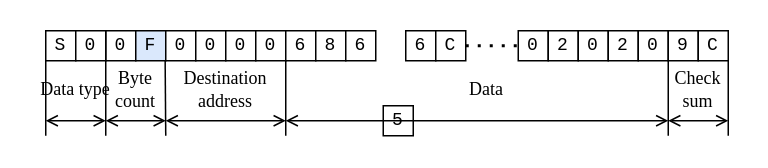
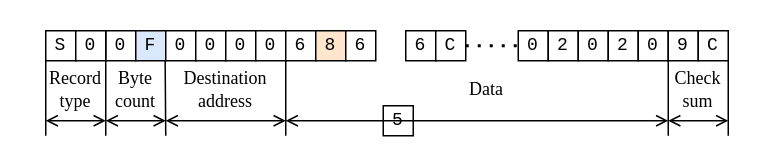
  <mxCell id="0" />
  <mxCell id="1" parent="0" />
  <mxCell id="2" value="S" style="rounded=0;whiteSpace=wrap;html=1;fontFamily=Courier New;" parent="1" vertex="1"><mxGeometry x="30" y="20" width="20" height="20" as="geometry" /></mxCell>
  <mxCell id="3" value="0" style="rounded=0;whiteSpace=wrap;html=1;fontFamily=Courier New;" parent="1" vertex="1"><mxGeometry x="70" y="20" width="20" height="20" as="geometry" /></mxCell>
  <mxCell id="4" value="F" style="rounded=0;whiteSpace=wrap;html=1;fontFamily=Courier New;fillColor=#dae8fc;" parent="1" vertex="1"><mxGeometry x="90" y="20" width="20" height="20" as="geometry" /></mxCell>
  <mxCell id="5" value="0" style="rounded=0;whiteSpace=wrap;html=1;fontFamily=Courier New;" parent="1" vertex="1"><mxGeometry x="110" y="20" width="20" height="20" as="geometry" /></mxCell>
  <mxCell id="6" value="0" style="rounded=0;whiteSpace=wrap;html=1;fontFamily=Courier New;" parent="1" vertex="1"><mxGeometry x="130" y="20" width="20" height="20" as="geometry" /></mxCell>
  <mxCell id="7" value="0" style="rounded=0;whiteSpace=wrap;html=1;fontFamily=Courier New;" parent="1" vertex="1"><mxGeometry x="150" y="20" width="20" height="20" as="geometry" /></mxCell>
  <mxCell id="8" value="0" style="rounded=0;whiteSpace=wrap;html=1;fontFamily=Courier New;" parent="1" vertex="1"><mxGeometry x="170" y="20" width="20" height="20" as="geometry" /></mxCell>
  <mxCell id="9" value="6" style="rounded=0;whiteSpace=wrap;html=1;fontFamily=Courier New;" parent="1" vertex="1"><mxGeometry x="190" y="20" width="20" height="20" as="geometry" /></mxCell>
- <mxCell id="10" value="8" style="rounded=0;whiteSpace=wrap;html=1;fontFamily=Courier New;" parent="1" vertex="1"><mxGeometry x="210" y="20" width="20" height="20" as="geometry" /></mxCell>
+ <mxCell id="10" value="8" style="rounded=0;whiteSpace=wrap;html=1;fontFamily=Courier New;fillColor=#ffe6cc;" parent="1" vertex="1"><mxGeometry x="210" y="20" width="20" height="20" as="geometry" /></mxCell>
  <mxCell id="11" value="6" style="rounded=0;whiteSpace=wrap;html=1;fontFamily=Courier New;" parent="1" vertex="1"><mxGeometry x="230" y="20" width="20" height="20" as="geometry" /></mxCell>
  <mxCell id="12" value="5" style="rounded=0;whiteSpace=wrap;html=1;fontFamily=Courier New;" parent="1" vertex="1"><mxGeometry x="255" y="70" width="20" height="20" as="geometry" /></mxCell>
  <mxCell id="13" value="6" style="rounded=0;whiteSpace=wrap;html=1;fontFamily=Courier New;" parent="1" vertex="1"><mxGeometry x="270" y="20" width="20" height="20" as="geometry" /></mxCell>
  <mxCell id="14" value="C" style="rounded=0;whiteSpace=wrap;html=1;fontFamily=Courier New;" parent="1" vertex="1"><mxGeometry x="290" y="20" width="20" height="20" as="geometry" /></mxCell>
  <mxCell id="15" value="0" style="rounded=0;whiteSpace=wrap;html=1;fontFamily=Courier New;" parent="1" vertex="1"><mxGeometry x="345" y="20" width="20" height="20" as="geometry" /></mxCell>
  <mxCell id="16" value="2" style="rounded=0;whiteSpace=wrap;html=1;fontFamily=Courier New;" parent="1" vertex="1"><mxGeometry x="365" y="20" width="20" height="20" as="geometry" /></mxCell>
  <mxCell id="17" value="0" style="rounded=0;whiteSpace=wrap;html=1;fontFamily=Courier New;" parent="1" vertex="1"><mxGeometry x="385" y="20" width="20" height="20" as="geometry" /></mxCell>
  <mxCell id="18" value="2" style="rounded=0;whiteSpace=wrap;html=1;fontFamily=Courier New;" parent="1" vertex="1"><mxGeometry x="405" y="20" width="20" height="20" as="geometry" /></mxCell>
  <mxCell id="19" value="0" style="rounded=0;whiteSpace=wrap;html=1;fontFamily=Courier New;" parent="1" vertex="1"><mxGeometry x="425" y="20" width="20" height="20" as="geometry" /></mxCell>
  <mxCell id="20" value="9" style="rounded=0;whiteSpace=wrap;html=1;fontFamily=Courier New;" parent="1" vertex="1"><mxGeometry x="445" y="20" width="20" height="20" as="geometry" /></mxCell>
  <mxCell id="21" value="C" style="rounded=0;whiteSpace=wrap;html=1;fontFamily=Courier New;" parent="1" vertex="1"><mxGeometry x="465" y="20" width="20" height="20" as="geometry" /></mxCell>
  <mxCell id="22" value="" style="endArrow=none;dashed=1;html=1;dashPattern=1 3;strokeWidth=2;rounded=0;exitX=1;exitY=0.5;exitDx=0;exitDy=0;fontFamily=Courier New;entryX=0;entryY=0.5;entryDx=0;entryDy=0;" parent="1" source="14" target="15" edge="1"><mxGeometry width="50" height="50" relative="1" as="geometry"><mxPoint x="260" y="140" as="sourcePoint" /><mxPoint x="340" y="30" as="targetPoint" /></mxGeometry></mxCell>
- <mxCell id="23" value="Data type" style="text;html=1;strokeColor=none;fillColor=none;align=center;verticalAlign=middle;whiteSpace=wrap;rounded=0;fontFamily=Computer Modern;" parent="1" vertex="1"><mxGeometry x="20" y="44" width="60" height="30" as="geometry" /></mxCell>
+ <mxCell id="23" value="Record type" style="text;html=1;strokeColor=none;fillColor=none;align=center;verticalAlign=middle;whiteSpace=wrap;rounded=0;fontFamily=Computer Modern;" parent="1" vertex="1"><mxGeometry x="20" y="44" width="60" height="30" as="geometry" /></mxCell>
  <mxCell id="24" value="Byte &lt;br&gt;count" style="text;html=1;strokeColor=none;fillColor=none;align=center;verticalAlign=middle;whiteSpace=wrap;rounded=0;fontFamily=Computer Modern;" parent="1" vertex="1"><mxGeometry x="60" y="44" width="60" height="30" as="geometry" /></mxCell>
  <mxCell id="25" value="Destination&lt;br&gt;address" style="text;html=1;strokeColor=none;fillColor=none;align=center;verticalAlign=middle;whiteSpace=wrap;rounded=0;fontFamily=Computer Modern;" parent="1" vertex="1"><mxGeometry x="120" y="44" width="60" height="30" as="geometry" /></mxCell>
  <mxCell id="26" value="Data" style="text;html=1;strokeColor=none;fillColor=none;align=center;verticalAlign=middle;whiteSpace=wrap;rounded=0;fontFamily=Computer Modern;" parent="1" vertex="1"><mxGeometry x="294" y="44" width="60" height="30" as="geometry" /></mxCell>
  <mxCell id="27" value="Check&lt;br&gt;sum" style="text;html=1;strokeColor=none;fillColor=none;align=center;verticalAlign=middle;whiteSpace=wrap;rounded=0;fontFamily=Computer Modern;" parent="1" vertex="1"><mxGeometry x="440" y="44" width="50" height="30" as="geometry" /></mxCell>
  <mxCell id="28" value="0" style="rounded=0;whiteSpace=wrap;html=1;fontFamily=Courier New;" parent="1" vertex="1"><mxGeometry x="50" y="20" width="20" height="20" as="geometry" /></mxCell>
  <mxCell id="29" value="" style="endArrow=none;html=1;rounded=0;entryX=0;entryY=1;entryDx=0;entryDy=0;" parent="1" target="2" edge="1"><mxGeometry width="50" height="50" relative="1" as="geometry"><mxPoint x="30" y="90" as="sourcePoint" /><mxPoint x="40" y="40" as="targetPoint" /></mxGeometry></mxCell>
  <mxCell id="30" value="" style="endArrow=none;html=1;rounded=0;entryX=0;entryY=1;entryDx=0;entryDy=0;" parent="1" edge="1"><mxGeometry width="50" height="50" relative="1" as="geometry"><mxPoint x="70" y="90" as="sourcePoint" /><mxPoint x="70" y="40" as="targetPoint" /></mxGeometry></mxCell>
  <mxCell id="31" value="" style="endArrow=none;html=1;rounded=0;entryX=0;entryY=1;entryDx=0;entryDy=0;" parent="1" edge="1"><mxGeometry width="50" height="50" relative="1" as="geometry"><mxPoint x="110" y="90" as="sourcePoint" /><mxPoint x="109.6" y="40" as="targetPoint" /></mxGeometry></mxCell>
  <mxCell id="32" value="" style="endArrow=none;html=1;rounded=0;entryX=0;entryY=1;entryDx=0;entryDy=0;" parent="1" edge="1"><mxGeometry width="50" height="50" relative="1" as="geometry"><mxPoint x="190" y="90" as="sourcePoint" /><mxPoint x="190" y="40" as="targetPoint" /></mxGeometry></mxCell>
  <mxCell id="33" value="" style="endArrow=none;html=1;rounded=0;entryX=0;entryY=1;entryDx=0;entryDy=0;" parent="1" target="20" edge="1"><mxGeometry width="50" height="50" relative="1" as="geometry"><mxPoint x="445" y="90" as="sourcePoint" /><mxPoint x="454" y="40" as="targetPoint" /></mxGeometry></mxCell>
  <mxCell id="34" value="" style="endArrow=open;startArrow=open;html=1;rounded=0;startFill=0;endFill=0;" parent="1" edge="1"><mxGeometry width="50" height="50" relative="1" as="geometry"><mxPoint x="30" y="80" as="sourcePoint" /><mxPoint x="70" y="80" as="targetPoint" /></mxGeometry></mxCell>
  <mxCell id="35" value="" style="endArrow=open;startArrow=open;html=1;rounded=0;startFill=0;endFill=0;" parent="1" edge="1"><mxGeometry width="50" height="50" relative="1" as="geometry"><mxPoint x="70" y="80" as="sourcePoint" /><mxPoint x="110" y="80" as="targetPoint" /></mxGeometry></mxCell>
  <mxCell id="36" value="" style="endArrow=open;startArrow=open;html=1;rounded=0;startFill=0;endFill=0;" parent="1" edge="1"><mxGeometry width="50" height="50" relative="1" as="geometry"><mxPoint x="110" y="80" as="sourcePoint" /><mxPoint x="190" y="80" as="targetPoint" /></mxGeometry></mxCell>
  <mxCell id="37" value="" style="endArrow=open;startArrow=open;html=1;rounded=0;startFill=0;endFill=0;" parent="1" edge="1"><mxGeometry width="50" height="50" relative="1" as="geometry"><mxPoint x="190" y="80" as="sourcePoint" /><mxPoint x="445" y="80" as="targetPoint" /></mxGeometry></mxCell>
  <mxCell id="38" value="" style="endArrow=none;html=1;rounded=0;entryX=1;entryY=1;entryDx=0;entryDy=0;" parent="1" target="21" edge="1"><mxGeometry width="50" height="50" relative="1" as="geometry"><mxPoint x="485" y="90" as="sourcePoint" /><mxPoint x="455" y="50" as="targetPoint" /></mxGeometry></mxCell>
  <mxCell id="39" value="" style="endArrow=open;startArrow=open;html=1;rounded=0;startFill=0;endFill=0;" parent="1" edge="1"><mxGeometry width="50" height="50" relative="1" as="geometry"><mxPoint x="445" y="80" as="sourcePoint" /><mxPoint x="485" y="80" as="targetPoint" /></mxGeometry></mxCell>
